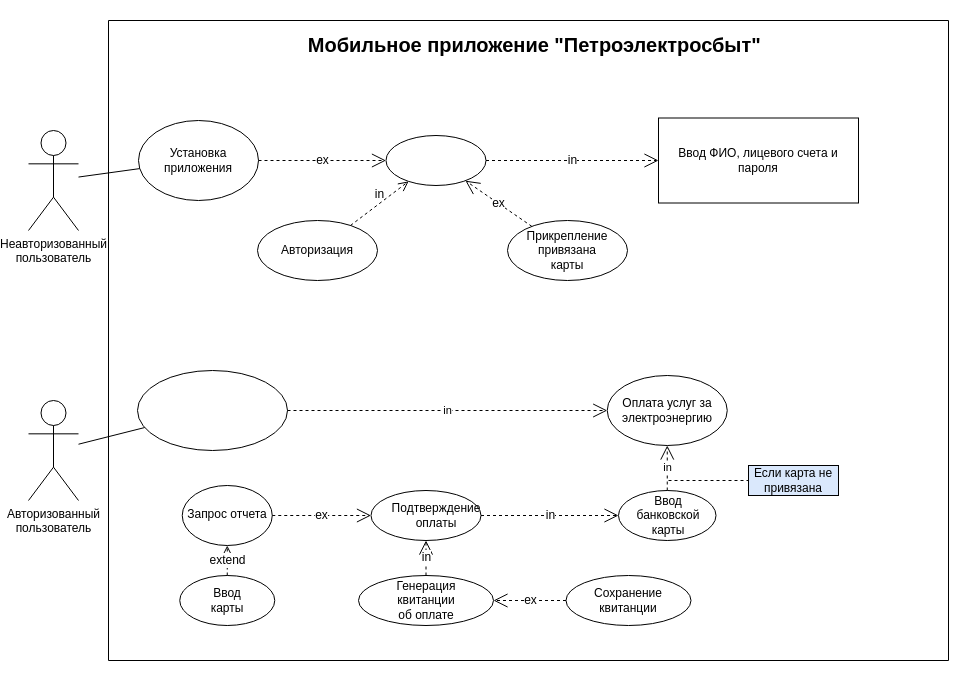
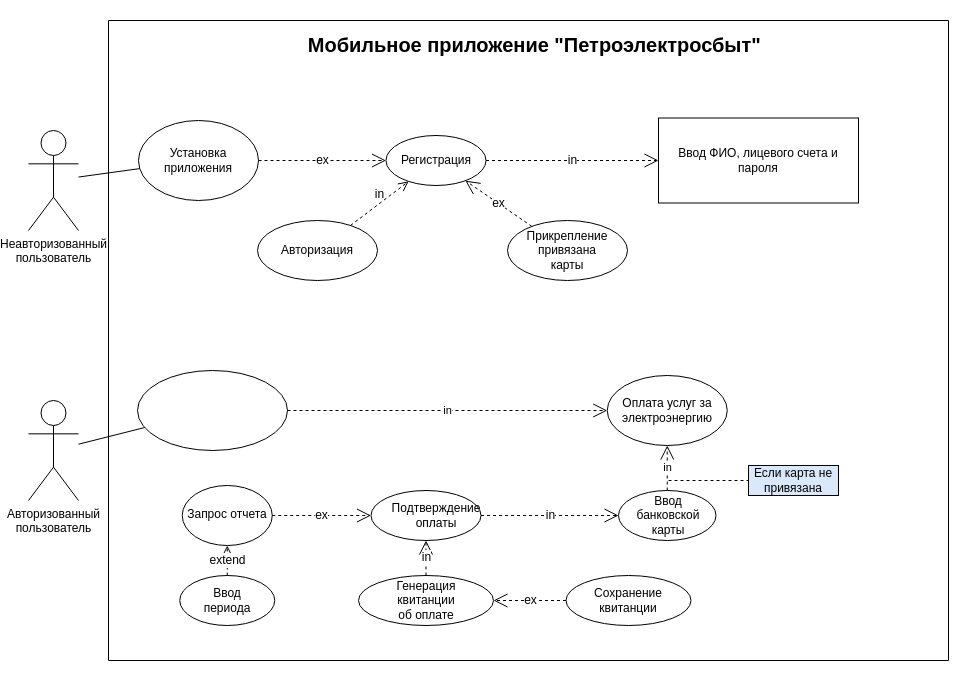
  <mxCell id="0" />
  <mxCell id="1" parent="0" />
  <mxCell id="2" value="Неавторизованный&lt;br&gt;пользователь" style="shape=umlActor;verticalLabelPosition=bottom;verticalAlign=top;html=1;outlineConnect=0;" parent="1" vertex="1"><mxGeometry y="130" width="50" height="100" as="geometry" x="20" /></mxCell>
  <mxCell id="3" value="Авторизованный&lt;br&gt;пользователь" style="shape=umlActor;verticalLabelPosition=bottom;verticalAlign=top;html=1;outlineConnect=0;" parent="1" vertex="1"><mxGeometry y="400" width="50" height="100" as="geometry" x="20" /></mxCell>
  <mxCell id="4" value="" style="endArrow=none;html=1;rounded=0;" parent="1" edge="1"><mxGeometry width="50" height="50" relative="1" as="geometry"><mxPoint x="100" y="660" as="sourcePoint" /><mxPoint x="100" y="20" as="targetPoint" /></mxGeometry></mxCell>
  <mxCell id="5" value="" style="endArrow=none;html=1;rounded=0;" parent="1" edge="1"><mxGeometry width="50" height="50" relative="1" as="geometry"><mxPoint x="100" y="660" as="sourcePoint" /><mxPoint x="940" y="660" as="targetPoint" /></mxGeometry></mxCell>
  <mxCell id="6" value="" style="endArrow=none;html=1;rounded=0;" parent="1" edge="1"><mxGeometry width="50" height="50" relative="1" as="geometry"><mxPoint x="940" y="660" as="sourcePoint" /><mxPoint x="940" y="20" as="targetPoint" /></mxGeometry></mxCell>
  <mxCell id="7" value="" style="endArrow=none;html=1;rounded=0;" parent="1" edge="1"><mxGeometry width="50" height="50" relative="1" as="geometry"><mxPoint x="100" y="20" as="sourcePoint" /><mxPoint x="940" y="20" as="targetPoint" /></mxGeometry></mxCell>
  <mxCell id="8" value="" style="ellipse;whiteSpace=wrap;html=1;" parent="1" vertex="1"><mxGeometry x="130" y="120" width="120" height="80" as="geometry" /></mxCell>
  <mxCell id="9" value="Установка приложения" style="text;html=1;strokeColor=none;fillColor=none;align=center;verticalAlign=middle;whiteSpace=wrap;rounded=0;" parent="1" vertex="1"><mxGeometry x="160" y="145" width="60" height="30" as="geometry" /></mxCell>
  <mxCell id="10" value="" style="ellipse;whiteSpace=wrap;html=1;" parent="1" vertex="1"><mxGeometry x="377.5" y="135" width="100" height="50" as="geometry" /></mxCell>
+ <mxCell id="11" value="Регистрация" style="text;html=1;strokeColor=none;fillColor=none;align=center;verticalAlign=middle;whiteSpace=wrap;rounded=0;" parent="1" vertex="1"><mxGeometry x="397.5" y="145" width="60" height="30" as="geometry" /></mxCell>
  <mxCell id="12" value="" style="rounded=0;whiteSpace=wrap;html=1;" parent="1" vertex="1"><mxGeometry x="650" y="117.5" width="200" height="85" as="geometry" /></mxCell>
  <mxCell id="13" value="Ввод ФИО, лицевого счета и пароля" style="text;html=1;strokeColor=none;fillColor=none;align=center;verticalAlign=middle;whiteSpace=wrap;rounded=0;" parent="1" vertex="1"><mxGeometry x="655" y="125" width="190" height="70" as="geometry" /></mxCell>
  <mxCell id="14" value="" style="ellipse;whiteSpace=wrap;html=1;" parent="1" vertex="1"><mxGeometry x="499" y="220" width="120" height="60" as="geometry" /></mxCell>
  <mxCell id="15" value="Прикрепление привязана карты" style="text;html=1;strokeColor=none;fillColor=none;align=center;verticalAlign=middle;whiteSpace=wrap;rounded=0;" parent="1" vertex="1"><mxGeometry x="529" y="235" width="60" height="30" as="geometry" /></mxCell>
  <mxCell id="16" value="" style="ellipse;whiteSpace=wrap;html=1;" parent="1" vertex="1"><mxGeometry x="598.75" y="375" width="120" height="70" as="geometry" /></mxCell>
  <mxCell id="17" value="Оплата услуг за электроэнергию" style="text;html=1;strokeColor=none;fillColor=none;align=center;verticalAlign=middle;whiteSpace=wrap;rounded=0;" parent="1" vertex="1"><mxGeometry x="628.75" y="395" width="60" height="30" as="geometry" /></mxCell>
  <mxCell id="18" value="" style="ellipse;whiteSpace=wrap;html=1;" parent="1" vertex="1"><mxGeometry x="362.5" y="490" width="110" height="50" as="geometry" /></mxCell>
  <mxCell id="19" value="Подтверждение оплаты" style="text;html=1;strokeColor=none;fillColor=none;align=center;verticalAlign=middle;whiteSpace=wrap;rounded=0;" parent="1" vertex="1"><mxGeometry x="397.5" y="500" width="60" height="30" as="geometry" /></mxCell>
  <mxCell id="20" value="" style="ellipse;whiteSpace=wrap;html=1;" parent="1" vertex="1"><mxGeometry x="350" y="575" width="135" height="50" as="geometry" /></mxCell>
  <mxCell id="21" value="Генерация квитанции об оплате" style="text;html=1;strokeColor=none;fillColor=none;align=center;verticalAlign=middle;whiteSpace=wrap;rounded=0;" parent="1" vertex="1"><mxGeometry x="387.5" y="585" width="60" height="30" as="geometry" /></mxCell>
  <mxCell id="22" value="" style="ellipse;whiteSpace=wrap;html=1;" parent="1" vertex="1"><mxGeometry x="557.5" y="575" width="125" height="50" as="geometry" /></mxCell>
  <mxCell id="23" value="Сохранение квитанции" style="text;html=1;strokeColor=none;fillColor=none;align=center;verticalAlign=middle;whiteSpace=wrap;rounded=0;" parent="1" vertex="1"><mxGeometry x="590" y="585" width="60" height="30" as="geometry" /></mxCell>
  <mxCell id="24" value="" style="ellipse;whiteSpace=wrap;html=1;" parent="1" vertex="1"><mxGeometry x="610" y="490" width="97.5" height="50" as="geometry" /></mxCell>
  <mxCell id="25" value="Ввод банковской карты" style="text;html=1;strokeColor=none;fillColor=none;align=center;verticalAlign=middle;whiteSpace=wrap;rounded=0;" parent="1" vertex="1"><mxGeometry x="628.75" y="500" width="62.25" height="30" as="geometry" /></mxCell>
  <mxCell id="26" value="" style="ellipse;whiteSpace=wrap;html=1;" parent="1" vertex="1"><mxGeometry x="129" y="370" width="150" height="80" as="geometry" /></mxCell>
  <mxCell id="27" value="Мобильное приложение &quot;Петроэлектросбыт&quot;" style="text;align=center;fontStyle=1;verticalAlign=middle;spacingLeft=3;spacingRight=3;strokeColor=none;rotatable=0;points=[[0,0.5],[1,0.5]];portConstraint=eastwest;fontSize=20;" parent="1" vertex="1"><mxGeometry x="266.25" y="30" width="520" height="26" as="geometry" /></mxCell>
  <mxCell id="28" value="" style="ellipse;whiteSpace=wrap;html=1;fontSize=20;" parent="1" vertex="1"><mxGeometry x="173.75" y="485" width="90" height="60" as="geometry" /></mxCell>
  <mxCell id="29" value="&lt;font style=&quot;font-size: 12px;&quot;&gt;Запрос отчета&lt;/font&gt;" style="text;html=1;strokeColor=none;fillColor=none;align=center;verticalAlign=middle;whiteSpace=wrap;rounded=0;fontSize=20;" parent="1" vertex="1"><mxGeometry x="173.75" y="495" width="90" height="30" as="geometry" /></mxCell>
  <mxCell id="30" value="" style="ellipse;whiteSpace=wrap;html=1;fontSize=12;" parent="1" vertex="1"><mxGeometry x="171.25" y="575" width="95" height="50" as="geometry" /></mxCell>
- <mxCell id="31" value="Ввод карты" style="text;html=1;strokeColor=none;fillColor=none;align=center;verticalAlign=middle;whiteSpace=wrap;rounded=0;fontSize=12;" parent="1" vertex="1"><mxGeometry x="188.75" y="585" width="60" height="30" as="geometry" /></mxCell>
+ <mxCell id="31" value="Ввод периода" style="text;html=1;strokeColor=none;fillColor=none;align=center;verticalAlign=middle;whiteSpace=wrap;rounded=0;fontSize=12;" parent="1" vertex="1"><mxGeometry x="188.75" y="585" width="60" height="30" as="geometry" /></mxCell>
  <mxCell id="32" value="" style="ellipse;whiteSpace=wrap;html=1;" parent="1" vertex="1"><mxGeometry x="249" y="220" width="120" height="60" as="geometry" /></mxCell>
  <mxCell id="33" value="Авторизация" style="text;html=1;strokeColor=none;fillColor=none;align=center;verticalAlign=middle;whiteSpace=wrap;rounded=0;fontSize=12;" parent="1" vertex="1"><mxGeometry x="279" y="235" width="60" height="30" as="geometry" /></mxCell>
  <mxCell id="34" value="in" style="html=1;verticalAlign=bottom;endArrow=open;dashed=1;endSize=8;rounded=0;fontSize=12;" parent="1" source="32" target="10" edge="1"><mxGeometry relative="1" as="geometry"><mxPoint x="428" y="270" as="sourcePoint" /><mxPoint x="449" y="270" as="targetPoint" /></mxGeometry></mxCell>
  <mxCell id="35" value="ex" style="endArrow=open;endSize=12;dashed=1;html=1;rounded=0;fontSize=12;" parent="1" source="14" target="10" edge="1"><mxGeometry width="160" relative="1" as="geometry"><mxPoint x="460" y="250" as="sourcePoint" /><mxPoint x="639" y="280" as="targetPoint" /></mxGeometry></mxCell>
  <mxCell id="36" value="in" style="endArrow=open;endSize=12;dashed=1;html=1;rounded=0;fontSize=12;entryX=0;entryY=0.5;entryDx=0;entryDy=0;" parent="1" source="10" target="12" edge="1"><mxGeometry width="160" relative="1" as="geometry"><mxPoint x="670" y="310" as="sourcePoint" /><mxPoint x="540" y="330" as="targetPoint" /></mxGeometry></mxCell>
  <mxCell id="37" value="extend" style="endArrow=open;endSize=12;dashed=1;html=1;rounded=0;fontSize=12;exitX=0.5;exitY=0;exitDx=0;exitDy=0;entryX=0.5;entryY=1;entryDx=0;entryDy=0;" parent="1" source="30" target="28" edge="1"><mxGeometry width="160" relative="1" as="geometry"><mxPoint x="103.75" y="565" as="sourcePoint" /><mxPoint x="263.75" y="565" as="targetPoint" /></mxGeometry></mxCell>
  <mxCell id="38" value="in" style="endArrow=open;endSize=12;dashed=1;html=1;rounded=0;fontSize=12;" parent="1" source="20" target="18" edge="1"><mxGeometry width="160" relative="1" as="geometry"><mxPoint x="417.5" y="595" as="sourcePoint" /><mxPoint x="417.5" y="565" as="targetPoint" /></mxGeometry></mxCell>
  <mxCell id="39" value="ex" style="endArrow=open;endSize=12;dashed=1;html=1;rounded=0;fontSize=12;" parent="1" source="22" target="20" edge="1"><mxGeometry width="160" relative="1" as="geometry"><mxPoint x="510" y="665" as="sourcePoint" /><mxPoint x="485" y="620" as="targetPoint" /></mxGeometry></mxCell>
  <mxCell id="40" value="ex" style="endArrow=open;endSize=12;dashed=1;html=1;rounded=0;fontSize=12;" parent="1" source="8" target="10" edge="1"><mxGeometry width="160" relative="1" as="geometry"><mxPoint x="289" y="150" as="sourcePoint" /><mxPoint x="499" y="190" as="targetPoint" /></mxGeometry></mxCell>
  <mxCell id="41" value="" style="endArrow=none;html=1;rounded=0;" edge="1" parent="1" source="2" target="8"><mxGeometry width="50" height="50" relative="1" as="geometry"><mxPoint x="400" y="410" as="sourcePoint" /><mxPoint x="450" y="360" as="targetPoint" /></mxGeometry></mxCell>
  <mxCell id="42" value="" style="endArrow=none;html=1;rounded=0;" edge="1" parent="1" source="3" target="26"><mxGeometry width="50" height="50" relative="1" as="geometry"><mxPoint x="400" y="410" as="sourcePoint" /><mxPoint x="450" y="360" as="targetPoint" /></mxGeometry></mxCell>
  <mxCell id="43" value="in" style="endArrow=open;endSize=12;dashed=1;html=1;rounded=0;" edge="1" parent="1" source="26" target="16"><mxGeometry width="160" relative="1" as="geometry"><mxPoint x="350" y="390" as="sourcePoint" /><mxPoint x="510" y="390" as="targetPoint" /></mxGeometry></mxCell>
  <mxCell id="44" value="in" style="endArrow=open;endSize=12;dashed=1;html=1;rounded=0;" edge="1" parent="1" source="24" target="16"><mxGeometry width="160" relative="1" as="geometry"><mxPoint x="360" y="415" as="sourcePoint" /><mxPoint x="520" y="415" as="targetPoint" /></mxGeometry></mxCell>
  <mxCell id="45" value="in" style="endArrow=open;endSize=12;dashed=1;html=1;rounded=0;fontSize=12;" edge="1" parent="1" source="18" target="24"><mxGeometry width="160" relative="1" as="geometry"><mxPoint x="277.5" y="560" as="sourcePoint" /><mxPoint x="277.5" y="530" as="targetPoint" /></mxGeometry></mxCell>
  <mxCell id="46" value="ex" style="endArrow=open;endSize=12;dashed=1;html=1;rounded=0;fontSize=12;" edge="1" parent="1" source="28" target="18"><mxGeometry width="160" relative="1" as="geometry"><mxPoint x="228.75" y="585" as="sourcePoint" /><mxPoint x="228.75" y="545" as="targetPoint" /></mxGeometry></mxCell>
  <mxCell id="47" value="" style="endArrow=none;dashed=1;html=1;rounded=0;" edge="1" parent="1"><mxGeometry width="50" height="50" relative="1" as="geometry"><mxPoint x="660" y="480" as="sourcePoint" /><mxPoint x="750" y="480" as="targetPoint" /></mxGeometry></mxCell>
  <mxCell id="48" value="Если карта не&lt;br&gt;привязана" style="rounded=0;whiteSpace=wrap;html=1;fillColor=#dae8fc;" vertex="1" parent="1"><mxGeometry x="740" y="465" width="90" height="30" as="geometry" /></mxCell>
